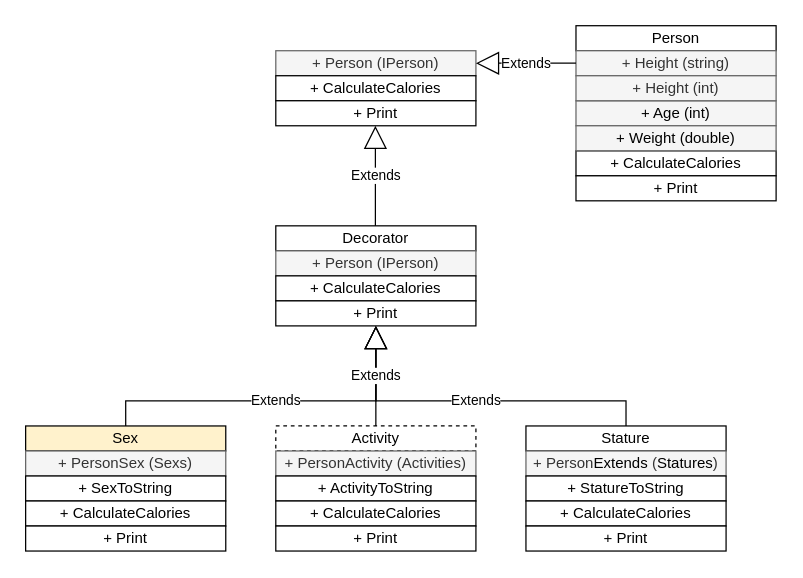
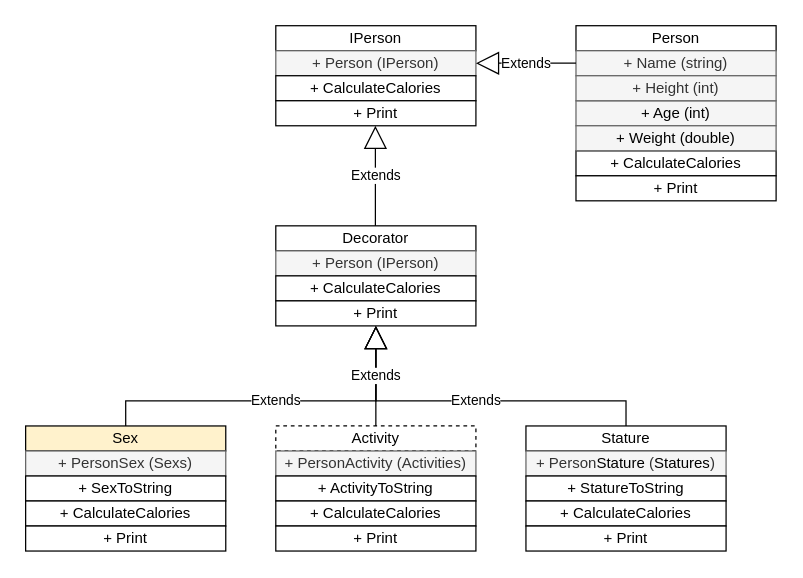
  <mxCell id="0" />
  <mxCell id="1" parent="0" />
  <mxCell id="2" value="" style="group" parent="1" vertex="1" connectable="0"><mxGeometry x="220" y="180" width="160" height="80" as="geometry" /></mxCell>
  <mxCell id="3" value="Decorator" style="rounded=0;whiteSpace=wrap;html=1;" parent="2" vertex="1"><mxGeometry width="160" height="20" as="geometry" /></mxCell>
  <mxCell id="4" value="+ Person (IPerson)" style="rounded=0;whiteSpace=wrap;html=1;fillColor=#f5f5f5;fontColor=#333333;strokeColor=#666666;" parent="2" vertex="1"><mxGeometry y="20" width="160" height="20" as="geometry" /></mxCell>
  <mxCell id="5" value="+ CalculateCalories" style="rounded=0;whiteSpace=wrap;html=1;" parent="2" vertex="1"><mxGeometry y="40" width="160" height="20" as="geometry" /></mxCell>
  <mxCell id="6" value="+ Print" style="rounded=0;whiteSpace=wrap;html=1;" parent="2" vertex="1"><mxGeometry y="60" width="160" height="20" as="geometry" /></mxCell>
  <mxCell id="7" value="" style="group" parent="1" vertex="1" connectable="0"><mxGeometry x="20" y="340" width="160" height="80" as="geometry" /></mxCell>
  <mxCell id="8" value="Sex" style="rounded=0;whiteSpace=wrap;html=1;fillColor=#fff2cc;" parent="7" vertex="1"><mxGeometry width="160" height="20" as="geometry" /></mxCell>
  <mxCell id="9" value="+ PersonSex (Sexs)" style="rounded=0;whiteSpace=wrap;html=1;fillColor=#f5f5f5;fontColor=#333333;strokeColor=#666666;" parent="7" vertex="1"><mxGeometry y="20" width="160" height="20" as="geometry" /></mxCell>
  <mxCell id="10" value="+ SexToString" style="rounded=0;whiteSpace=wrap;html=1;" parent="7" vertex="1"><mxGeometry y="40" width="160" height="20" as="geometry" /></mxCell>
  <mxCell id="11" value="+ CalculateCalories" style="rounded=0;whiteSpace=wrap;html=1;" parent="7" vertex="1"><mxGeometry y="60" width="160" height="20" as="geometry" /></mxCell>
  <mxCell id="12" value="" style="group" parent="1" vertex="1" connectable="0"><mxGeometry x="220" y="340" width="160" height="80" as="geometry" /></mxCell>
  <mxCell id="13" value="Activity" style="rounded=0;whiteSpace=wrap;html=1;dashed=1;" parent="12" vertex="1"><mxGeometry width="160" height="20" as="geometry" /></mxCell>
  <mxCell id="14" value="+ PersonActivity (Activities)" style="rounded=0;whiteSpace=wrap;html=1;fillColor=#f5f5f5;fontColor=#333333;strokeColor=#666666;" parent="12" vertex="1"><mxGeometry y="20" width="160" height="20" as="geometry" /></mxCell>
  <mxCell id="15" value="+ ActivityToString" style="rounded=0;whiteSpace=wrap;html=1;" parent="12" vertex="1"><mxGeometry y="40" width="160" height="20" as="geometry" /></mxCell>
  <mxCell id="16" value="+ CalculateCalories" style="rounded=0;whiteSpace=wrap;html=1;" parent="12" vertex="1"><mxGeometry y="60" width="160" height="20" as="geometry" /></mxCell>
  <mxCell id="17" value="" style="group" parent="1" vertex="1" connectable="0"><mxGeometry x="420" y="340" width="160" height="80" as="geometry" /></mxCell>
  <mxCell id="18" value="Stature" style="rounded=0;whiteSpace=wrap;html=1;" parent="17" vertex="1"><mxGeometry width="160" height="20" as="geometry" /></mxCell>
- <mxCell id="19" value="+ Person&lt;span style=&quot;color: rgb(0 , 0 , 0)&quot;&gt;Extends&amp;nbsp;&lt;/span&gt;(&lt;span style=&quot;color: rgb(0 , 0 , 0)&quot;&gt;Statures&lt;/span&gt;)" style="rounded=0;whiteSpace=wrap;html=1;fillColor=#f5f5f5;fontColor=#333333;strokeColor=#666666;" parent="17" vertex="1"><mxGeometry y="20" width="160" height="20" as="geometry" /></mxCell>
+ <mxCell id="19" value="+ Person&lt;span style=&quot;color: rgb(0 , 0 , 0)&quot;&gt;Stature&amp;nbsp;&lt;/span&gt;(&lt;span style=&quot;color: rgb(0 , 0 , 0)&quot;&gt;Statures&lt;/span&gt;)" style="rounded=0;whiteSpace=wrap;html=1;fillColor=#f5f5f5;fontColor=#333333;strokeColor=#666666;" parent="17" vertex="1"><mxGeometry y="20" width="160" height="20" as="geometry" /></mxCell>
  <mxCell id="20" value="+ StatureToString" style="rounded=0;whiteSpace=wrap;html=1;" parent="17" vertex="1"><mxGeometry y="40" width="160" height="20" as="geometry" /></mxCell>
  <mxCell id="21" value="+ CalculateCalories" style="rounded=0;whiteSpace=wrap;html=1;" parent="17" vertex="1"><mxGeometry y="60" width="160" height="20" as="geometry" /></mxCell>
  <mxCell id="22" value="Extends" style="endArrow=block;endSize=16;endFill=0;html=1;rounded=0;exitX=0.5;exitY=0;exitDx=0;exitDy=0;entryX=0.5;entryY=1;entryDx=0;entryDy=0;" parent="1" source="8" target="6" edge="1"><mxGeometry width="160" relative="1" as="geometry"><mxPoint x="240" y="280" as="sourcePoint" /><mxPoint x="400" y="280" as="targetPoint" /><Array as="points"><mxPoint x="100" y="320" /><mxPoint x="300" y="320" /></Array></mxGeometry></mxCell>
  <mxCell id="23" value="Extends" style="endArrow=block;endSize=16;endFill=0;html=1;rounded=0;exitX=0.5;exitY=0;exitDx=0;exitDy=0;" parent="1" source="18" edge="1"><mxGeometry width="160" relative="1" as="geometry"><mxPoint x="110" y="350" as="sourcePoint" /><mxPoint x="300" y="260" as="targetPoint" /><Array as="points"><mxPoint x="500" y="320" /><mxPoint x="300" y="320" /></Array></mxGeometry></mxCell>
  <mxCell id="24" value="Extends" style="endArrow=block;endSize=16;endFill=0;html=1;rounded=0;exitX=0.5;exitY=0;exitDx=0;exitDy=0;" parent="1" source="13" edge="1"><mxGeometry width="160" relative="1" as="geometry"><mxPoint x="110" y="350" as="sourcePoint" /><mxPoint x="300" y="260" as="targetPoint" /><Array as="points"><mxPoint x="300" y="320" /></Array></mxGeometry></mxCell>
+ <mxCell id="25" value="IPerson" style="rounded=0;whiteSpace=wrap;html=1;" parent="1" vertex="1"><mxGeometry x="220" y="20" width="160" height="20" as="geometry" /></mxCell>
  <mxCell id="26" value="+ Person (IPerson)" style="rounded=0;whiteSpace=wrap;html=1;fillColor=#f5f5f5;fontColor=#333333;strokeColor=#666666;" parent="1" vertex="1"><mxGeometry x="220" y="40" width="160" height="20" as="geometry" /></mxCell>
  <mxCell id="27" value="+ CalculateCalories" style="rounded=0;whiteSpace=wrap;html=1;" parent="1" vertex="1"><mxGeometry x="220" y="60" width="160" height="20" as="geometry" /></mxCell>
  <mxCell id="28" value="+ Print" style="rounded=0;whiteSpace=wrap;html=1;" parent="1" vertex="1"><mxGeometry x="220" y="80" width="160" height="20" as="geometry" /></mxCell>
  <mxCell id="29" value="Extends" style="endArrow=block;endSize=16;endFill=0;html=1;rounded=0;exitX=0.5;exitY=0;exitDx=0;exitDy=0;" parent="1" edge="1"><mxGeometry width="160" relative="1" as="geometry"><mxPoint x="299.63" y="180" as="sourcePoint" /><mxPoint x="299.63" y="100" as="targetPoint" /><Array as="points"><mxPoint x="299.63" y="160" /></Array></mxGeometry></mxCell>
  <mxCell id="30" value="Person" style="rounded=0;whiteSpace=wrap;html=1;" parent="1" vertex="1"><mxGeometry x="460" y="20" width="160" height="20" as="geometry" /></mxCell>
- <mxCell id="31" value="+ Height (string)" style="rounded=0;whiteSpace=wrap;html=1;fillColor=#f5f5f5;fontColor=#333333;strokeColor=#666666;" parent="1" vertex="1"><mxGeometry x="460" y="40" width="160" height="20" as="geometry" /></mxCell>
+ <mxCell id="31" value="+ Name (string)" style="rounded=0;whiteSpace=wrap;html=1;fillColor=#f5f5f5;fontColor=#333333;strokeColor=#666666;" parent="1" vertex="1"><mxGeometry x="460" y="40" width="160" height="20" as="geometry" /></mxCell>
  <mxCell id="32" value="+ CalculateCalories" style="rounded=0;whiteSpace=wrap;html=1;" parent="1" vertex="1"><mxGeometry x="460" y="120" width="160" height="20" as="geometry" /></mxCell>
  <mxCell id="33" value="&lt;span style=&quot;color: rgb(0 , 0 , 0)&quot;&gt;+ Age (int)&lt;/span&gt;" style="rounded=0;whiteSpace=wrap;html=1;fillColor=#f5f5f5;fontColor=#333333;strokeColor=#666666;" parent="1" vertex="1"><mxGeometry x="460" y="80" width="160" height="20" as="geometry" /></mxCell>
  <mxCell id="34" value="+ Height (int)" style="rounded=0;whiteSpace=wrap;html=1;fillColor=#f5f5f5;fontColor=#333333;strokeColor=#666666;" parent="1" vertex="1"><mxGeometry x="460" y="60" width="160" height="20" as="geometry" /></mxCell>
  <mxCell id="35" value="&lt;span style=&quot;color: rgb(0 , 0 , 0)&quot;&gt;+ Weight (double)&lt;/span&gt;" style="rounded=0;whiteSpace=wrap;html=1;fillColor=#f5f5f5;fontColor=#333333;strokeColor=#666666;" parent="1" vertex="1"><mxGeometry x="460" y="100" width="160" height="20" as="geometry" /></mxCell>
  <mxCell id="36" value="+ Print" style="rounded=0;whiteSpace=wrap;html=1;" parent="1" vertex="1"><mxGeometry x="460" y="140" width="160" height="20" as="geometry" /></mxCell>
  <mxCell id="37" value="+ Print" style="rounded=0;whiteSpace=wrap;html=1;" parent="1" vertex="1"><mxGeometry x="420" y="420" width="160" height="20" as="geometry" /></mxCell>
  <mxCell id="38" value="+ Print" style="rounded=0;whiteSpace=wrap;html=1;" parent="1" vertex="1"><mxGeometry x="220" y="420" width="160" height="20" as="geometry" /></mxCell>
  <mxCell id="39" value="+ Print" style="rounded=0;whiteSpace=wrap;html=1;" parent="1" vertex="1"><mxGeometry x="20" y="420" width="160" height="20" as="geometry" /></mxCell>
  <mxCell id="40" value="Extends" style="endArrow=block;endSize=16;endFill=0;html=1;rounded=0;exitX=0;exitY=0.5;exitDx=0;exitDy=0;entryX=1;entryY=0.5;entryDx=0;entryDy=0;" parent="1" source="31" target="26" edge="1"><mxGeometry width="160" relative="1" as="geometry"><mxPoint x="309.63" y="190" as="sourcePoint" /><mxPoint x="309.63" y="110" as="targetPoint" /><Array as="points" /></mxGeometry></mxCell>
